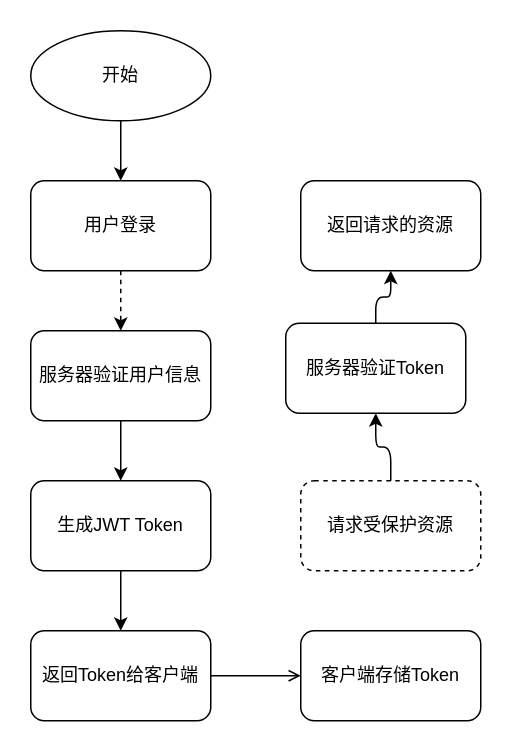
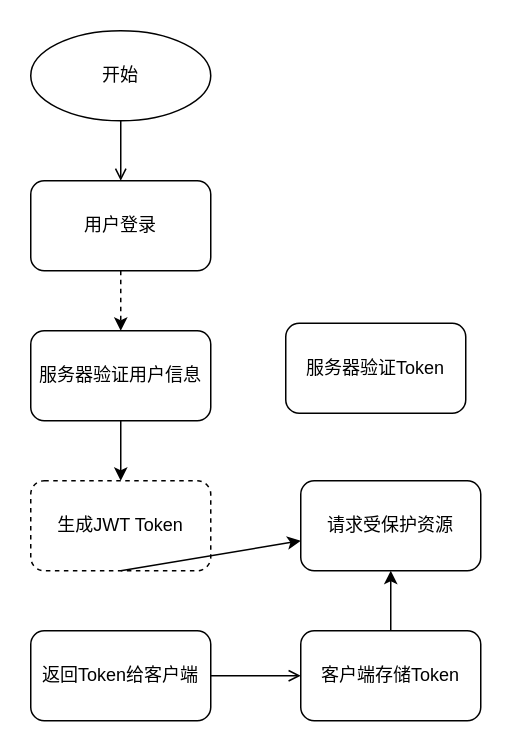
  <mxCell id="0" />
  <mxCell id="1" parent="0" />
  <mxCell id="2" value="开始" style="ellipse;whiteSpace=wrap;html=1;" parent="1" vertex="1"><mxGeometry x="20" y="20" width="120" height="60" as="geometry" /></mxCell>
  <mxCell id="3" value="用户登录" style="rounded=1;whiteSpace=wrap;html=1;" parent="1" vertex="1"><mxGeometry x="20" y="120" width="120" height="60" as="geometry" /></mxCell>
  <mxCell id="4" value="服务器验证用户信息" style="rounded=1;whiteSpace=wrap;html=1;" parent="1" vertex="1"><mxGeometry x="20" y="220" width="120" height="60" as="geometry" /></mxCell>
- <mxCell id="5" value="生成JWT Token" style="rounded=1;whiteSpace=wrap;html=1;" parent="1" vertex="1"><mxGeometry x="20" y="320" width="120" height="60" as="geometry" /></mxCell>
+ <mxCell id="5" value="生成JWT Token" style="rounded=1;whiteSpace=wrap;html=1;dashed=1;" parent="1" vertex="1"><mxGeometry x="20" y="320" width="120" height="60" as="geometry" /></mxCell>
  <mxCell id="6" value="返回Token给客户端" style="rounded=1;whiteSpace=wrap;html=1;" parent="1" vertex="1"><mxGeometry x="20" y="420" width="120" height="60" as="geometry" /></mxCell>
  <mxCell id="7" value="客户端存储Token" style="rounded=1;whiteSpace=wrap;html=1;" parent="1" vertex="1"><mxGeometry x="200" y="420" width="120" height="60" as="geometry" /></mxCell>
- <mxCell id="8" value="请求受保护资源" style="rounded=1;whiteSpace=wrap;html=1;dashed=1;" parent="1" vertex="1"><mxGeometry x="200" y="320" width="120" height="60" as="geometry" /></mxCell>
+ <mxCell id="8" value="请求受保护资源" style="rounded=1;whiteSpace=wrap;html=1;" parent="1" vertex="1"><mxGeometry x="200" y="320" width="120" height="60" as="geometry" /></mxCell>
  <mxCell id="9" value="服务器验证Token" style="rounded=1;whiteSpace=wrap;html=1;" parent="1" vertex="1"><mxGeometry x="190" y="215" width="120" height="60" as="geometry" /></mxCell>
- <mxCell id="10" value="返回请求的资源" style="rounded=1;whiteSpace=wrap;html=1;" parent="1" vertex="1"><mxGeometry x="200" y="120" width="120" height="60" as="geometry" /></mxCell>
- <mxCell id="11" value="" style="endArrow=classic;html=1;exitX=0.5;exitY=1;entryX=0.5;entryY=0;" parent="1" source="2" target="3" edge="1"><mxGeometry width="50" height="50" relative="1" as="geometry" /></mxCell>
+ <mxCell id="11" value="" style="endArrow=open;html=1;exitX=0.5;exitY=1;entryX=0.5;entryY=0;" parent="1" source="2" target="3" edge="1"><mxGeometry width="50" height="50" relative="1" as="geometry" /></mxCell>
  <mxCell id="12" value="" style="endArrow=classic;html=1;exitX=0.5;exitY=1;entryX=0.5;entryY=0;dashed=1;" parent="1" source="3" target="4" edge="1"><mxGeometry width="50" height="50" relative="1" as="geometry" /></mxCell>
  <mxCell id="13" value="" style="endArrow=classic;html=1;exitX=0.5;exitY=1;entryX=0.5;entryY=0;" parent="1" source="4" target="5" edge="1"><mxGeometry width="50" height="50" relative="1" as="geometry" /></mxCell>
- <mxCell id="14" value="" style="endArrow=classic;html=1;exitX=0.5;exitY=1;entryX=0.5;entryY=0;" parent="1" source="5" target="6" edge="1"><mxGeometry width="50" height="50" relative="1" as="geometry" /></mxCell>
+ <mxCell id="14" value="" style="endArrow=classic;html=1;exitX=0.5;exitY=1;" parent="1" source="5" target="8" edge="1"><mxGeometry width="50" height="50" relative="1" as="geometry" /></mxCell>
  <mxCell id="15" value="" style="endArrow=open;html=1;edgeStyle=orthogonalEdgeStyle;" parent="1" source="6" target="7" edge="1"><mxGeometry width="50" height="50" relative="1" as="geometry" /></mxCell>
- <mxCell id="17" value="" style="endArrow=classic;html=1;edgeStyle=orthogonalEdgeStyle;" parent="1" source="8" target="9" edge="1"><mxGeometry width="50" height="50" relative="1" as="geometry" /></mxCell>
- <mxCell id="18" value="" style="endArrow=classic;html=1;edgeStyle=orthogonalEdgeStyle;" parent="1" source="9" target="10" edge="1"><mxGeometry width="50" height="50" relative="1" as="geometry" /></mxCell>
+ <mxCell id="16" value="" style="endArrow=classic;html=1;edgeStyle=orthogonalEdgeStyle;" parent="1" source="7" target="8" edge="1"><mxGeometry width="50" height="50" relative="1" as="geometry" /></mxCell>
